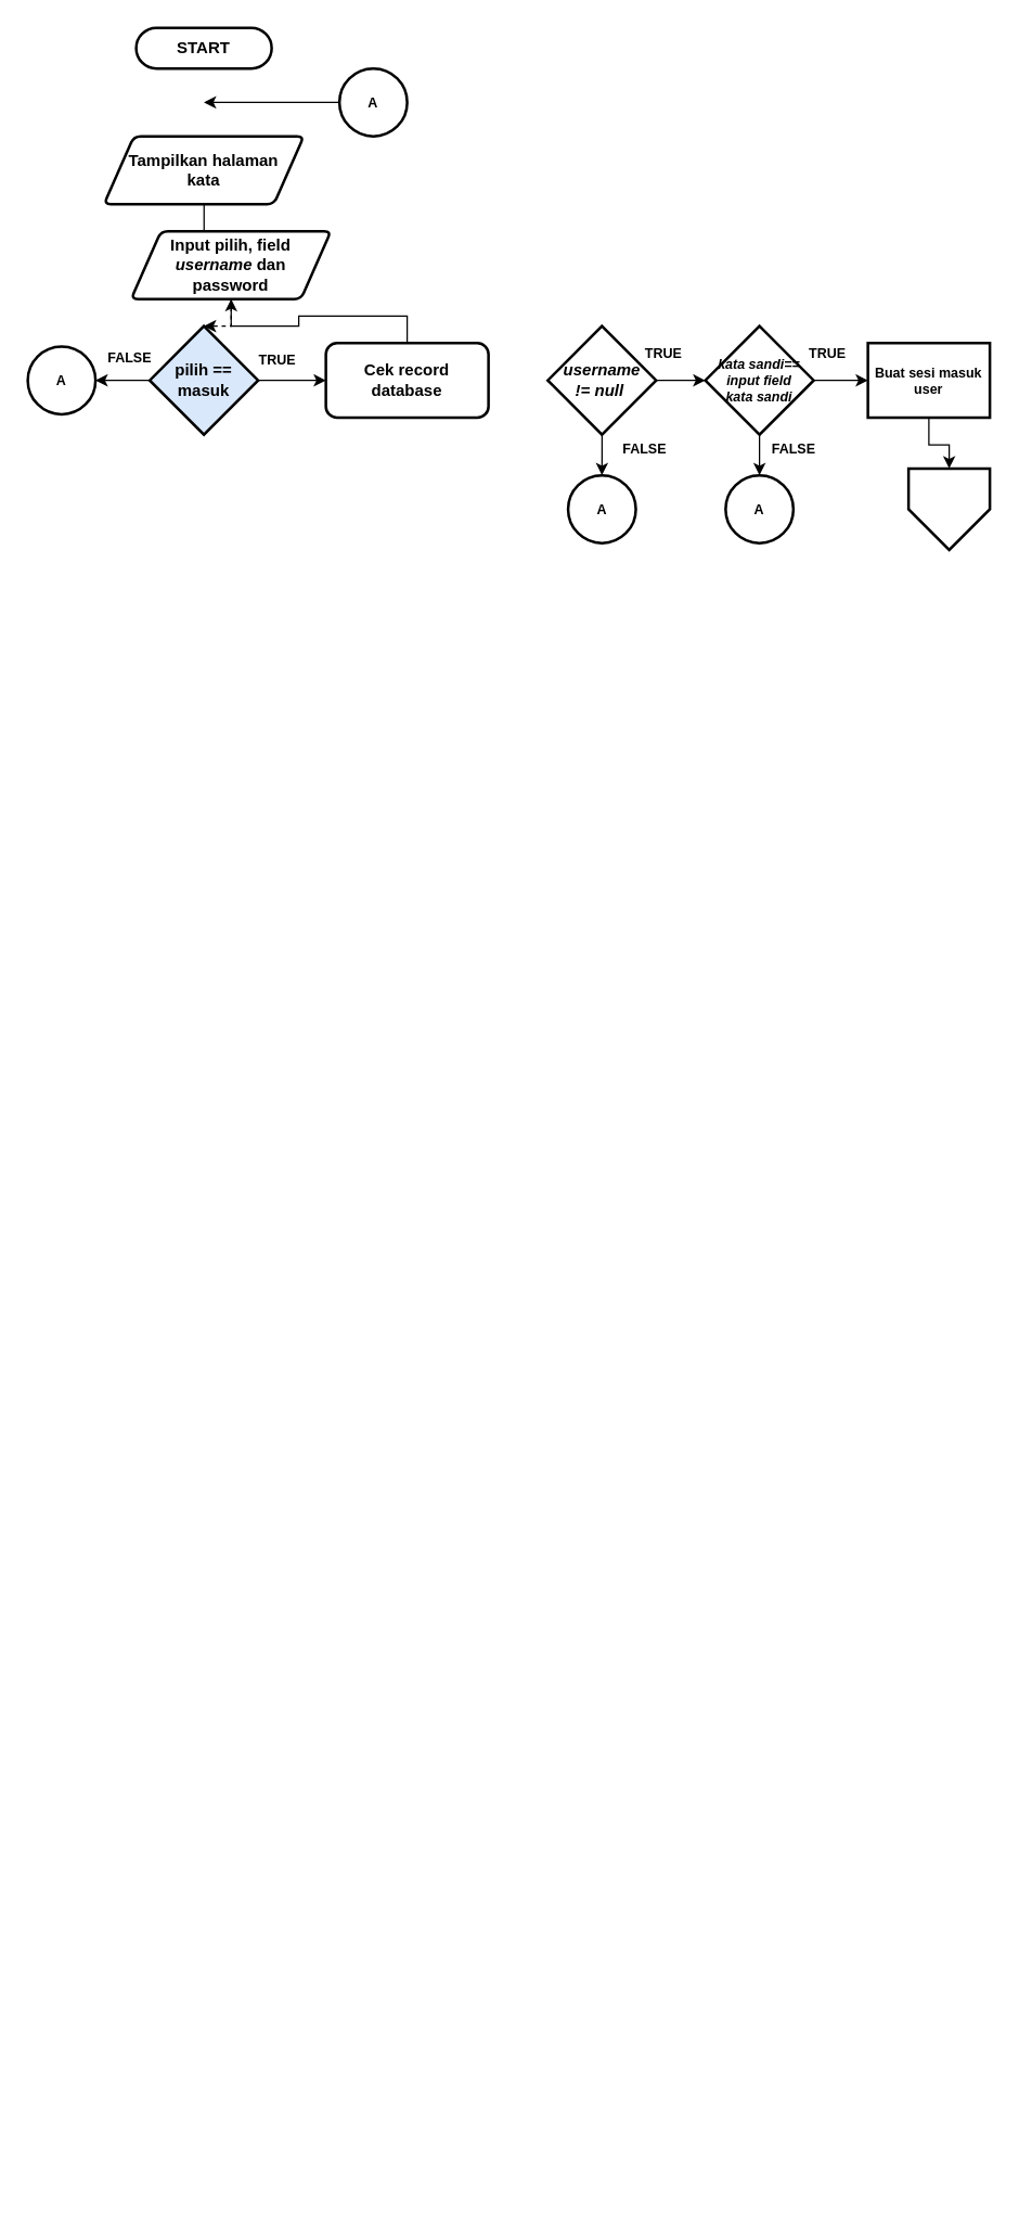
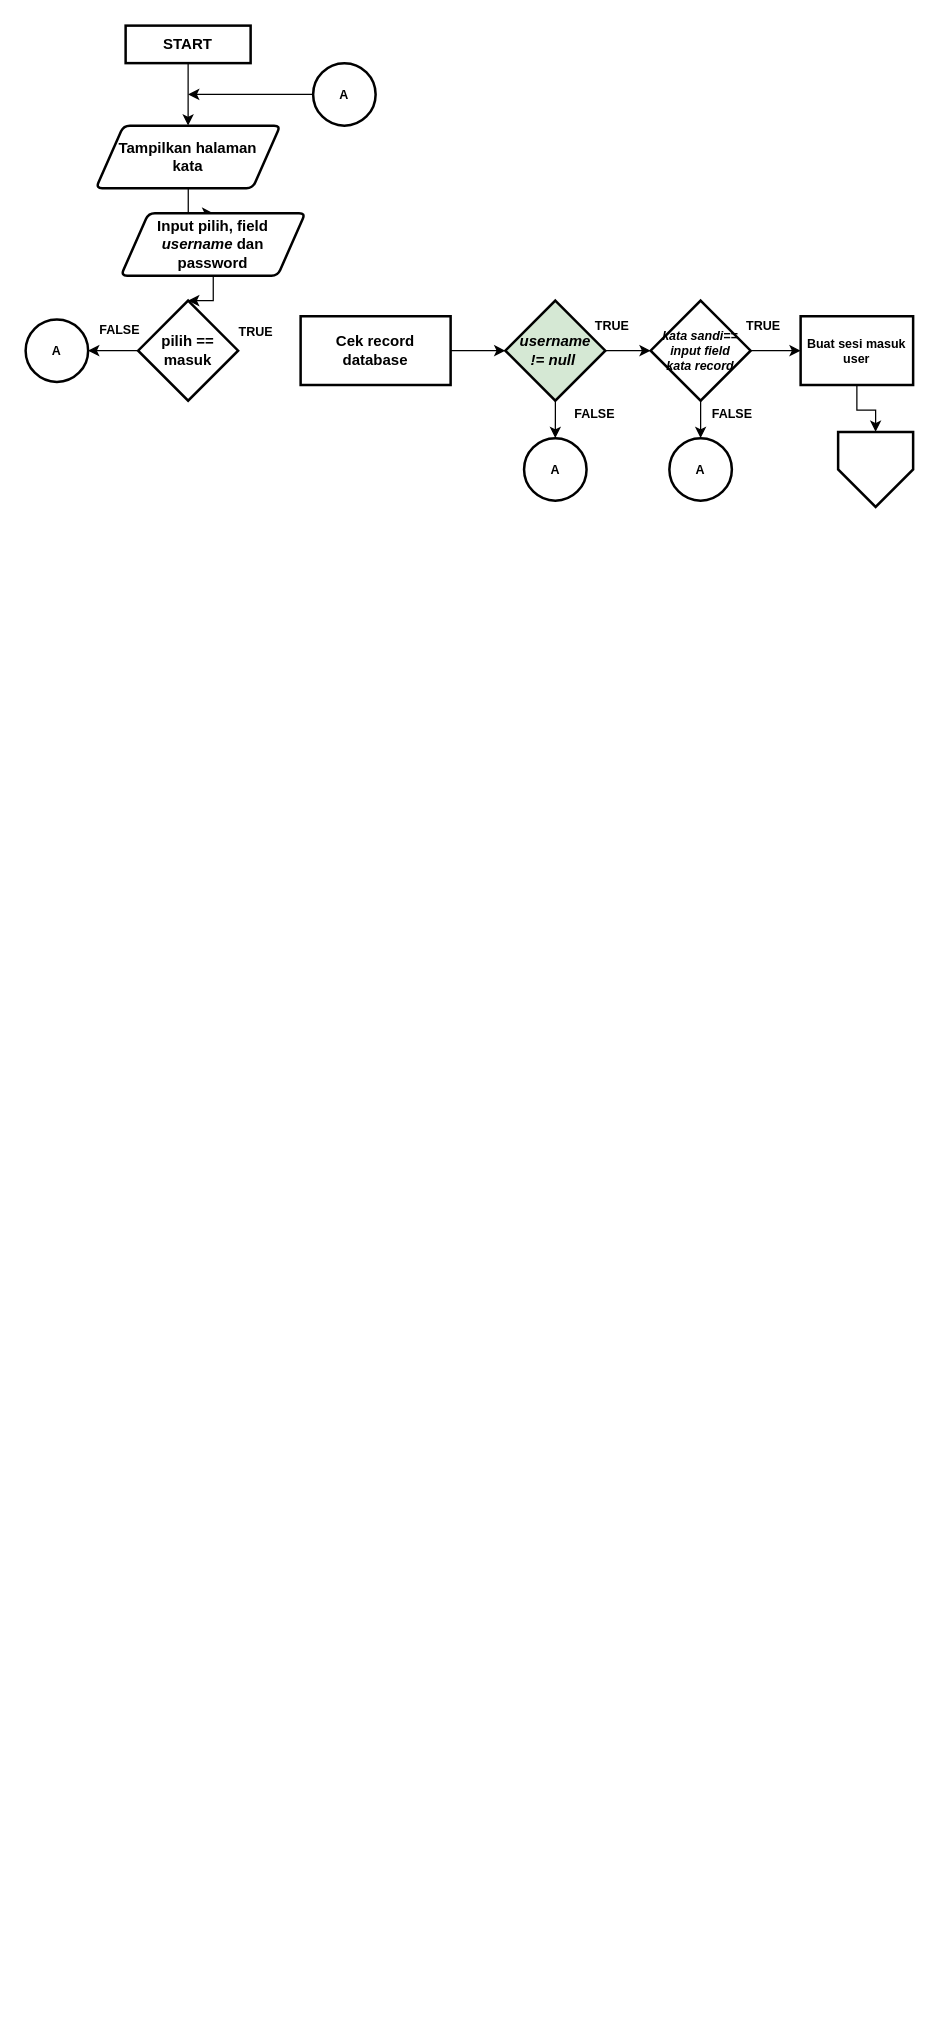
  <mxCell id="0" />
  <mxCell id="1" parent="0" />
- <mxCell id="3" value="&lt;span&gt;START&lt;/span&gt;" style="rounded=1;whiteSpace=wrap;html=1;absoluteArcSize=1;arcSize=64;strokeWidth=2;fontStyle=1" parent="1" vertex="1"><mxGeometry x="100" y="20" width="100" height="30" as="geometry" /></mxCell>
+ <mxCell id="2" style="edgeStyle=orthogonalEdgeStyle;rounded=0;orthogonalLoop=1;jettySize=auto;html=1;entryX=0.5;entryY=0;entryDx=0;entryDy=0;" parent="1" source="3" target="7" edge="1"><mxGeometry relative="1" as="geometry" /></mxCell>
+ <mxCell id="3" value="&lt;span&gt;START&lt;/span&gt;" style="whiteSpace=wrap;html=1;absoluteArcSize=1;arcSize=64;strokeWidth=2;fontStyle=1;rounded=0;" parent="1" vertex="1"><mxGeometry x="100" y="20" width="100" height="30" as="geometry" /></mxCell>
  <mxCell id="4" style="edgeStyle=orthogonalEdgeStyle;rounded=0;orthogonalLoop=1;jettySize=auto;html=1;entryX=0.5;entryY=0;entryDx=0;entryDy=0;entryPerimeter=0;fontSize=12;" parent="1" edge="1"><mxGeometry relative="1" as="geometry"><mxPoint x="510" y="1570" as="sourcePoint" /><Array as="points"><mxPoint x="510" y="1610" /><mxPoint x="610" y="1610" /><mxPoint x="610" y="1270" /><mxPoint x="710" y="1270" /></Array></mxGeometry></mxCell>
  <mxCell id="5" style="edgeStyle=orthogonalEdgeStyle;rounded=0;orthogonalLoop=1;jettySize=auto;html=1;entryX=0.5;entryY=0;entryDx=0;entryDy=0;entryPerimeter=0;fontSize=12;" parent="1" edge="1"><mxGeometry relative="1" as="geometry"><mxPoint x="490" y="1540" as="sourcePoint" /><Array as="points"><mxPoint x="490" y="1580" /><mxPoint x="590" y="1580" /><mxPoint x="590" y="1240" /><mxPoint x="690" y="1240" /></Array></mxGeometry></mxCell>
- <mxCell id="6" style="edgeStyle=orthogonalEdgeStyle;rounded=0;orthogonalLoop=1;jettySize=auto;html=1;endArrow=none;" parent="1" source="7" target="9" edge="1"><mxGeometry relative="1" as="geometry" /></mxCell>
+ <mxCell id="6" style="edgeStyle=orthogonalEdgeStyle;rounded=0;orthogonalLoop=1;jettySize=auto;html=1;" parent="1" source="7" target="9" edge="1"><mxGeometry relative="1" as="geometry" /></mxCell>
  <mxCell id="7" value="Tampilkan halaman&lt;br&gt;kata" style="shape=parallelogram;html=1;strokeWidth=2;perimeter=parallelogramPerimeter;whiteSpace=wrap;rounded=1;arcSize=10;size=0.15;fontStyle=1" parent="1" vertex="1"><mxGeometry x="76.25" y="100" width="147.5" height="50" as="geometry" /></mxCell>
- <mxCell id="8" style="edgeStyle=orthogonalEdgeStyle;rounded=0;orthogonalLoop=1;jettySize=auto;html=1;entryX=0.5;entryY=0;entryDx=0;entryDy=0;dashed=1;" parent="1" source="9" target="12" edge="1"><mxGeometry relative="1" as="geometry" /></mxCell>
+ <mxCell id="8" style="edgeStyle=orthogonalEdgeStyle;rounded=0;orthogonalLoop=1;jettySize=auto;html=1;entryX=0.5;entryY=0;entryDx=0;entryDy=0;" parent="1" source="9" target="12" edge="1"><mxGeometry relative="1" as="geometry" /></mxCell>
  <mxCell id="9" value="Input pilih, field &lt;br&gt;&lt;i&gt;username &lt;/i&gt;dan &lt;br&gt;password" style="shape=parallelogram;html=1;strokeWidth=2;perimeter=parallelogramPerimeter;whiteSpace=wrap;rounded=1;arcSize=10;size=0.15;fontStyle=1" parent="1" vertex="1"><mxGeometry x="96.25" y="170" width="147.5" height="50" as="geometry" /></mxCell>
- <mxCell id="10" style="edgeStyle=orthogonalEdgeStyle;rounded=0;orthogonalLoop=1;jettySize=auto;html=1;entryX=0;entryY=0.5;entryDx=0;entryDy=0;" parent="1" source="12" target="14" edge="1"><mxGeometry relative="1" as="geometry" /></mxCell>
  <mxCell id="11" style="edgeStyle=orthogonalEdgeStyle;rounded=0;orthogonalLoop=1;jettySize=auto;html=1;entryX=1;entryY=0.5;entryDx=0;entryDy=0;fontSize=10;" parent="1" source="12" target="24" edge="1"><mxGeometry relative="1" as="geometry" /></mxCell>
- <mxCell id="12" value="&lt;b&gt;pilih == &lt;br&gt;masuk&lt;/b&gt;" style="rhombus;whiteSpace=wrap;html=1;strokeWidth=2;fillColor=#dae8fc;" parent="1" vertex="1"><mxGeometry x="110" y="240" width="80" height="80" as="geometry" /></mxCell>
- <mxCell id="13" style="edgeStyle=orthogonalEdgeStyle;rounded=0;orthogonalLoop=1;jettySize=auto;html=1;" parent="1" source="14" target="9" edge="1"><mxGeometry relative="1" as="geometry" /></mxCell>
- <mxCell id="14" value="Cek record database" style="whiteSpace=wrap;html=1;strokeWidth=2;fontStyle=1;rounded=1;" parent="1" vertex="1"><mxGeometry x="240" y="252.5" width="120" height="55" as="geometry" /></mxCell>
+ <mxCell id="12" value="&lt;b&gt;pilih == &lt;br&gt;masuk&lt;/b&gt;" style="rhombus;whiteSpace=wrap;html=1;strokeWidth=2;" parent="1" vertex="1"><mxGeometry x="110" y="240" width="80" height="80" as="geometry" /></mxCell>
+ <mxCell id="13" style="edgeStyle=orthogonalEdgeStyle;rounded=0;orthogonalLoop=1;jettySize=auto;html=1;entryX=0;entryY=0.5;entryDx=0;entryDy=0;" parent="1" source="14" target="17" edge="1"><mxGeometry relative="1" as="geometry" /></mxCell>
+ <mxCell id="14" value="Cek record database" style="rounded=0;whiteSpace=wrap;html=1;strokeWidth=2;fontStyle=1" parent="1" vertex="1"><mxGeometry x="240" y="252.5" width="120" height="55" as="geometry" /></mxCell>
  <mxCell id="15" style="edgeStyle=orthogonalEdgeStyle;rounded=0;orthogonalLoop=1;jettySize=auto;html=1;" parent="1" source="17" target="21" edge="1"><mxGeometry relative="1" as="geometry" /></mxCell>
  <mxCell id="16" style="edgeStyle=orthogonalEdgeStyle;rounded=0;orthogonalLoop=1;jettySize=auto;html=1;entryX=0.5;entryY=0;entryDx=0;entryDy=0;fontSize=10;" parent="1" source="17" target="25" edge="1"><mxGeometry relative="1" as="geometry" /></mxCell>
- <mxCell id="17" value="&lt;b&gt;&lt;i&gt;username&lt;br&gt;!= null&amp;nbsp;&lt;/i&gt;&lt;/b&gt;" style="rhombus;whiteSpace=wrap;html=1;strokeWidth=2;" parent="1" vertex="1"><mxGeometry x="403.75" y="240" width="80" height="80" as="geometry" /></mxCell>
+ <mxCell id="17" value="&lt;b&gt;&lt;i&gt;username&lt;br&gt;!= null&amp;nbsp;&lt;/i&gt;&lt;/b&gt;" style="rhombus;whiteSpace=wrap;html=1;strokeWidth=2;fillColor=#d5e8d4;" parent="1" vertex="1"><mxGeometry x="403.75" y="240" width="80" height="80" as="geometry" /></mxCell>
  <mxCell id="18" style="edgeStyle=orthogonalEdgeStyle;rounded=0;orthogonalLoop=1;jettySize=auto;html=1;exitX=0.5;exitY=1;exitDx=0;exitDy=0;" parent="1" source="14" target="14" edge="1"><mxGeometry relative="1" as="geometry" /></mxCell>
  <mxCell id="19" style="edgeStyle=orthogonalEdgeStyle;rounded=0;orthogonalLoop=1;jettySize=auto;html=1;entryX=0.5;entryY=0;entryDx=0;entryDy=0;fontSize=10;" parent="1" source="21" target="26" edge="1"><mxGeometry relative="1" as="geometry" /></mxCell>
  <mxCell id="20" style="edgeStyle=orthogonalEdgeStyle;rounded=0;orthogonalLoop=1;jettySize=auto;html=1;entryX=0;entryY=0.5;entryDx=0;entryDy=0;fontSize=10;" parent="1" source="21" target="28" edge="1"><mxGeometry relative="1" as="geometry" /></mxCell>
- <mxCell id="21" value="&lt;b style=&quot;font-size: 10px&quot;&gt;&lt;i style=&quot;font-size: 10px&quot;&gt;kata sandi==&lt;br style=&quot;font-size: 10px&quot;&gt;input field&lt;br style=&quot;font-size: 10px&quot;&gt;kata sandi&lt;br style=&quot;font-size: 10px&quot;&gt;&lt;/i&gt;&lt;/b&gt;" style="rhombus;whiteSpace=wrap;html=1;strokeWidth=2;fontSize=10;" parent="1" vertex="1"><mxGeometry x="520" y="240" width="80" height="80" as="geometry" /></mxCell>
+ <mxCell id="21" value="&lt;b style=&quot;font-size: 10px&quot;&gt;&lt;i style=&quot;font-size: 10px&quot;&gt;kata sandi==&lt;br style=&quot;font-size: 10px&quot;&gt;input field&lt;br style=&quot;font-size: 10px&quot;&gt;kata record&lt;br style=&quot;font-size: 10px&quot;&gt;&lt;/i&gt;&lt;/b&gt;" style="rhombus;whiteSpace=wrap;html=1;strokeWidth=2;fontSize=10;" parent="1" vertex="1"><mxGeometry x="520" y="240" width="80" height="80" as="geometry" /></mxCell>
  <mxCell id="22" style="edgeStyle=orthogonalEdgeStyle;rounded=0;orthogonalLoop=1;jettySize=auto;html=1;fontSize=10;" parent="1" source="23" edge="1"><mxGeometry relative="1" as="geometry"><mxPoint x="150" y="75" as="targetPoint" /></mxGeometry></mxCell>
  <mxCell id="23" value="A" style="ellipse;whiteSpace=wrap;html=1;aspect=fixed;strokeWidth=2;fontSize=10;fontStyle=1" parent="1" vertex="1"><mxGeometry x="250" y="50" width="50" height="50" as="geometry" /></mxCell>
  <mxCell id="24" value="A" style="ellipse;whiteSpace=wrap;html=1;aspect=fixed;strokeWidth=2;fontSize=10;fontStyle=1" parent="1" vertex="1"><mxGeometry x="20" y="255" width="50" height="50" as="geometry" /></mxCell>
  <mxCell id="25" value="A" style="ellipse;whiteSpace=wrap;html=1;aspect=fixed;strokeWidth=2;fontSize=10;fontStyle=1" parent="1" vertex="1"><mxGeometry x="418.75" y="350" width="50" height="50" as="geometry" /></mxCell>
  <mxCell id="26" value="A" style="ellipse;whiteSpace=wrap;html=1;aspect=fixed;strokeWidth=2;fontSize=10;fontStyle=1" parent="1" vertex="1"><mxGeometry x="535" y="350" width="50" height="50" as="geometry" /></mxCell>
  <mxCell id="27" style="edgeStyle=orthogonalEdgeStyle;rounded=0;orthogonalLoop=1;jettySize=auto;html=1;entryX=0.5;entryY=0;entryDx=0;entryDy=0;fontSize=10;" parent="1" source="28" target="29" edge="1"><mxGeometry relative="1" as="geometry" /></mxCell>
  <mxCell id="28" value="Buat sesi masuk user" style="rounded=0;whiteSpace=wrap;html=1;strokeWidth=2;fontSize=10;fontStyle=1" parent="1" vertex="1"><mxGeometry x="640" y="252.5" width="90" height="55" as="geometry" /></mxCell>
  <mxCell id="29" value="" style="verticalLabelPosition=bottom;verticalAlign=top;html=1;shape=offPageConnector;rounded=0;size=0.5;strokeWidth=2;fontSize=10;" parent="1" vertex="1"><mxGeometry x="670" y="345" width="60" height="60" as="geometry" /></mxCell>
  <mxCell id="30" value="TRUE" style="text;html=1;align=center;verticalAlign=middle;resizable=0;points=[];autosize=1;fontSize=10;fontStyle=1" parent="1" vertex="1"><mxGeometry x="183.75" y="255" width="40" height="20" as="geometry" /></mxCell>
  <mxCell id="31" value="TRUE" style="text;html=1;align=center;verticalAlign=middle;resizable=0;points=[];autosize=1;fontSize=10;fontStyle=1" parent="1" vertex="1"><mxGeometry x="468.75" y="250" width="40" height="20" as="geometry" /></mxCell>
  <mxCell id="32" value="TRUE" style="text;html=1;align=center;verticalAlign=middle;resizable=0;points=[];autosize=1;fontSize=10;fontStyle=1" parent="1" vertex="1"><mxGeometry x="590" y="250" width="40" height="20" as="geometry" /></mxCell>
  <mxCell id="33" value="&lt;b&gt;FALSE&lt;/b&gt;" style="text;html=1;align=center;verticalAlign=middle;resizable=0;points=[];autosize=1;fontSize=10;" parent="1" vertex="1"><mxGeometry x="450" y="320" width="50" height="20" as="geometry" /></mxCell>
  <mxCell id="34" value="&lt;b&gt;FALSE&lt;/b&gt;" style="text;html=1;align=center;verticalAlign=middle;resizable=0;points=[];autosize=1;fontSize=10;" parent="1" vertex="1"><mxGeometry x="560" y="320" width="50" height="20" as="geometry" /></mxCell>
  <mxCell id="35" value="&lt;b&gt;FALSE&lt;/b&gt;" style="text;html=1;align=center;verticalAlign=middle;resizable=0;points=[];autosize=1;fontSize=10;" parent="1" vertex="1"><mxGeometry x="70" y="252.5" width="50" height="20" as="geometry" /></mxCell>
